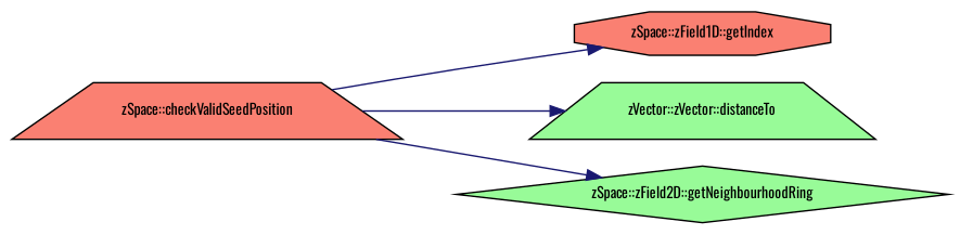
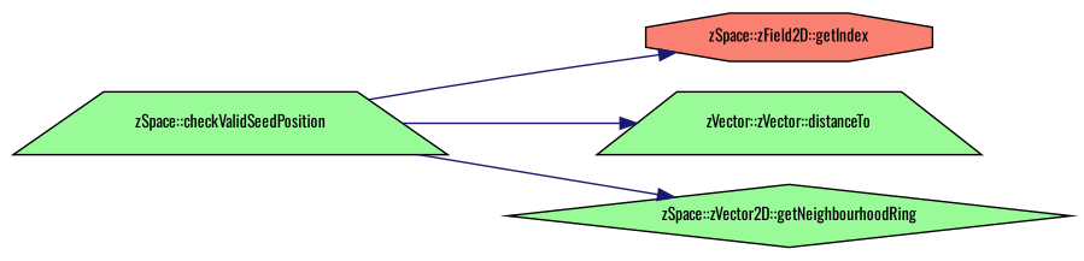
  digraph {
    fontname=Oswald
    rankdir=LR
    node [color=black fillcolor=salmon fontname=Oswald fontsize=10 shape=trapezium style=filled]
    edge [color=midnightblue fontname=Oswald fontsize=10 labelfontname=Helvetica labelfontsize=10 style=solid]
-   n1 [fontcolor=black height=0.2 label="zSpace::checkValidSeedPosition" width=0.4]
-   n2 [height=0.2 label="zSpace::zField1D::getIndex" shape=octagon width=0.4]
+   n1 [fillcolor=palegreen fontcolor=black height=0.2 label="zSpace::checkValidSeedPosition" width=0.4]
+   n2 [height=0.2 label="zSpace::zField2D::getIndex" shape=octagon width=0.4]
    n3 [fillcolor=palegreen height=0.2 label="zVector::zVector::distanceTo" width=0.4]
-   n4 [fillcolor=palegreen height=0.2 label="zSpace::zField2D::getNeighbourhoodRing" shape=diamond width=0.4]
+   n4 [fillcolor=palegreen height=0.2 label="zSpace::zVector2D::getNeighbourhoodRing" shape=diamond width=0.4]
    n1 -> n2
    n1 -> n3
    n1 -> n4
  }
